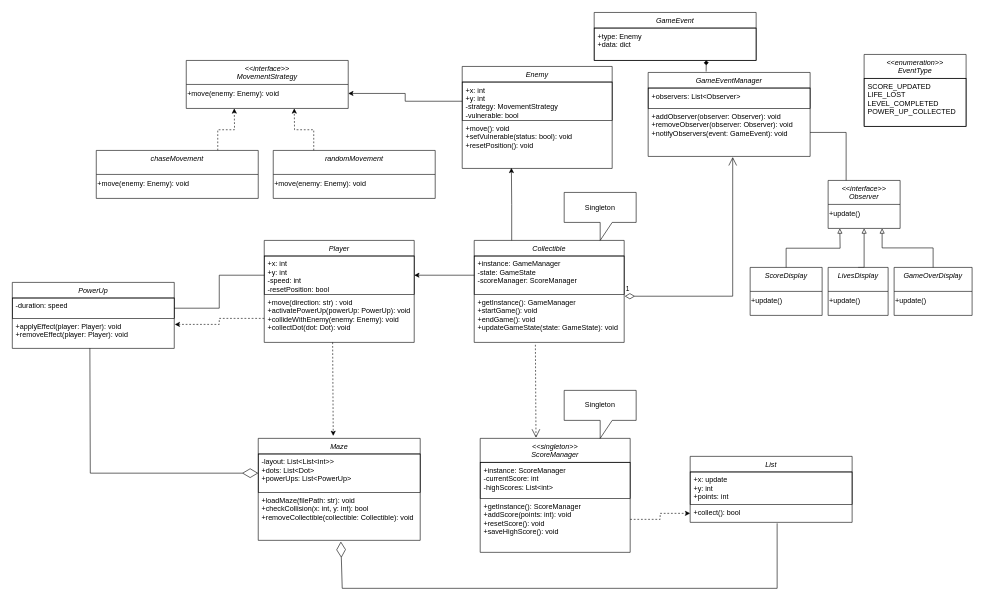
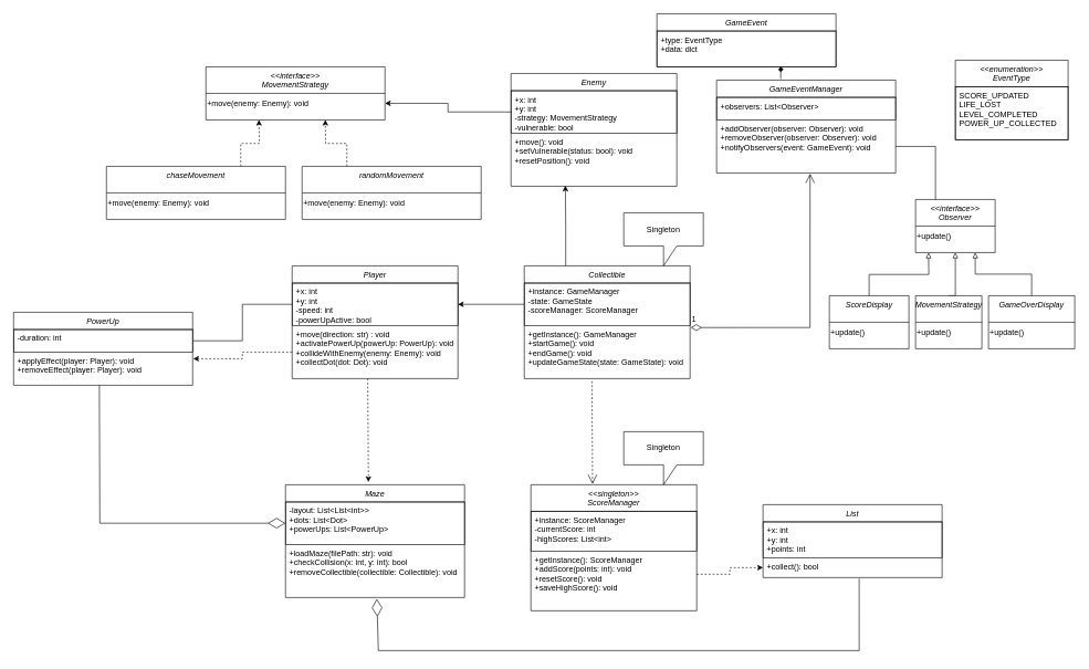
  <mxCell id="0" />
  <mxCell id="1" parent="0" />
  <mxCell id="2" value="Player" style="swimlane;fontStyle=2;align=center;verticalAlign=top;childLayout=stackLayout;horizontal=1;startSize=26;horizontalStack=0;resizeParent=1;resizeLast=0;collapsible=1;marginBottom=0;rounded=0;shadow=0;strokeWidth=1;" vertex="1" parent="1"><mxGeometry x="440" y="400" width="250" height="170" as="geometry"><mxRectangle x="230" y="140" width="160" height="26" as="alternateBounds" /></mxGeometry></mxCell>
- <mxCell id="3" value="+x: int&#10;+y: int&#10;-speed: int&#10;-resetPosition: bool" style="text;align=left;verticalAlign=top;spacingLeft=4;spacingRight=4;overflow=hidden;rotatable=0;points=[[0,0.5],[1,0.5]];portConstraint=eastwest;strokeColor=default;" vertex="1" parent="2"><mxGeometry y="26" width="250" height="64" as="geometry" /></mxCell>
+ <mxCell id="3" value="+x: int&#10;+y: int&#10;-speed: int&#10;-powerUpActive: bool" style="text;align=left;verticalAlign=top;spacingLeft=4;spacingRight=4;overflow=hidden;rotatable=0;points=[[0,0.5],[1,0.5]];portConstraint=eastwest;strokeColor=default;" vertex="1" parent="2"><mxGeometry y="26" width="250" height="64" as="geometry" /></mxCell>
  <mxCell id="4" value="+move(direction: str) : void&#10;+activatePowerUp(powerUp: PowerUp): void&#10;+collideWithEnemy(enemy: Enemy): void&#10;+collectDot(dot: Dot): void" style="text;align=left;verticalAlign=top;spacingLeft=4;spacingRight=4;overflow=hidden;rotatable=0;points=[[0,0.5],[1,0.5]];portConstraint=eastwest;" vertex="1" parent="2"><mxGeometry y="90" width="250" height="80" as="geometry" /></mxCell>
  <mxCell id="5" value="Enemy" style="swimlane;fontStyle=2;align=center;verticalAlign=top;childLayout=stackLayout;horizontal=1;startSize=26;horizontalStack=0;resizeParent=1;resizeLast=0;collapsible=1;marginBottom=0;rounded=0;shadow=0;strokeWidth=1;" vertex="1" parent="1"><mxGeometry x="770" y="110" width="250" height="170" as="geometry"><mxRectangle x="230" y="140" width="160" height="26" as="alternateBounds" /></mxGeometry></mxCell>
  <mxCell id="6" value="+x: int&#10;+y: int&#10;-strategy: MovementStrategy&#10;-vulnerable: bool" style="text;align=left;verticalAlign=top;spacingLeft=4;spacingRight=4;overflow=hidden;rotatable=0;points=[[0,0.5],[1,0.5]];portConstraint=eastwest;strokeColor=default;" vertex="1" parent="5"><mxGeometry y="26" width="250" height="64" as="geometry" /></mxCell>
  <mxCell id="7" value="+move(): void&#10;+setVulnerable(status: bool): void&#10;+resetPosition(): void" style="text;align=left;verticalAlign=top;spacingLeft=4;spacingRight=4;overflow=hidden;rotatable=0;points=[[0,0.5],[1,0.5]];portConstraint=eastwest;" vertex="1" parent="5"><mxGeometry y="90" width="250" height="80" as="geometry" /></mxCell>
  <mxCell id="8" value="Maze" style="swimlane;fontStyle=2;align=center;verticalAlign=top;childLayout=stackLayout;horizontal=1;startSize=26;horizontalStack=0;resizeParent=1;resizeLast=0;collapsible=1;marginBottom=0;rounded=0;shadow=0;strokeWidth=1;" vertex="1" parent="1"><mxGeometry x="430" y="730" width="270" height="170" as="geometry"><mxRectangle x="230" y="140" width="160" height="26" as="alternateBounds" /></mxGeometry></mxCell>
  <mxCell id="9" value="-layout: List&lt;List&lt;int&gt;&gt;&#10;+dots: List&lt;Dot&gt;&#10;+powerUps: List&lt;PowerUp&gt;" style="text;align=left;verticalAlign=top;spacingLeft=4;spacingRight=4;overflow=hidden;rotatable=0;points=[[0,0.5],[1,0.5]];portConstraint=eastwest;strokeColor=default;" vertex="1" parent="8"><mxGeometry y="26" width="270" height="64" as="geometry" /></mxCell>
  <mxCell id="10" value="+loadMaze(filePath: str): void&#10;+checkCollision(x: int, y: int): bool&#10;+removeCollectible(collectible: Collectible): void" style="text;align=left;verticalAlign=top;spacingLeft=4;spacingRight=4;overflow=hidden;rotatable=0;points=[[0,0.5],[1,0.5]];portConstraint=eastwest;" vertex="1" parent="8"><mxGeometry y="90" width="270" height="80" as="geometry" /></mxCell>
  <mxCell id="11" value="List" style="swimlane;fontStyle=2;align=center;verticalAlign=top;childLayout=stackLayout;horizontal=1;startSize=26;horizontalStack=0;resizeParent=1;resizeLast=0;collapsible=1;marginBottom=0;rounded=0;shadow=0;strokeWidth=1;" vertex="1" parent="1"><mxGeometry x="1150" y="760" width="270" height="110" as="geometry"><mxRectangle x="230" y="140" width="160" height="26" as="alternateBounds" /></mxGeometry></mxCell>
- <mxCell id="12" value="+x: update&#10;+y: int&#10;+points: int" style="text;align=left;verticalAlign=top;spacingLeft=4;spacingRight=4;overflow=hidden;rotatable=0;points=[[0,0.5],[1,0.5]];portConstraint=eastwest;strokeColor=default;" vertex="1" parent="11"><mxGeometry y="26" width="270" height="54" as="geometry" /></mxCell>
+ <mxCell id="12" value="+x: int&#10;+y: int&#10;+points: int" style="text;align=left;verticalAlign=top;spacingLeft=4;spacingRight=4;overflow=hidden;rotatable=0;points=[[0,0.5],[1,0.5]];portConstraint=eastwest;strokeColor=default;" vertex="1" parent="11"><mxGeometry y="26" width="270" height="54" as="geometry" /></mxCell>
  <mxCell id="13" value="+collect(): bool" style="text;align=left;verticalAlign=top;spacingLeft=4;spacingRight=4;overflow=hidden;rotatable=0;points=[[0,0.5],[1,0.5]];portConstraint=eastwest;" vertex="1" parent="11"><mxGeometry y="80" width="270" height="30" as="geometry" /></mxCell>
  <mxCell id="14" value="" style="group" vertex="1" connectable="0" parent="1"><mxGeometry x="790" y="320" width="270" height="250" as="geometry" /></mxCell>
  <mxCell id="15" value="Collectible" style="swimlane;fontStyle=2;align=center;verticalAlign=top;childLayout=stackLayout;horizontal=1;startSize=26;horizontalStack=0;resizeParent=1;resizeLast=0;collapsible=1;marginBottom=0;rounded=0;shadow=0;strokeWidth=1;" parent="14" vertex="1"><mxGeometry y="80" width="250" height="170" as="geometry"><mxRectangle x="230" y="140" width="160" height="26" as="alternateBounds" /></mxGeometry></mxCell>
  <mxCell id="16" value="+instance: GameManager&#10;-state: GameState&#10;-scoreManager: ScoreManager" style="text;align=left;verticalAlign=top;spacingLeft=4;spacingRight=4;overflow=hidden;rotatable=0;points=[[0,0.5],[1,0.5]];portConstraint=eastwest;strokeColor=default;" parent="15" vertex="1"><mxGeometry y="26" width="250" height="64" as="geometry" /></mxCell>
  <mxCell id="17" value="+getInstance(): GameManager&#10;+startGame(): void&#10;+endGame(): void&#10;+updateGameState(state: GameState): void" style="text;align=left;verticalAlign=top;spacingLeft=4;spacingRight=4;overflow=hidden;rotatable=0;points=[[0,0.5],[1,0.5]];portConstraint=eastwest;" parent="15" vertex="1"><mxGeometry y="90" width="250" height="80" as="geometry" /></mxCell>
  <mxCell id="18" value="Singleton" style="shape=callout;whiteSpace=wrap;html=1;perimeter=calloutPerimeter;" vertex="1" parent="14"><mxGeometry x="150" width="120" height="80" as="geometry" /></mxCell>
  <mxCell id="19" value="" style="group" vertex="1" connectable="0" parent="1"><mxGeometry x="310" width="315" height="160" as="geometry" y="20" /></mxCell>
  <mxCell id="20" value="&lt;&lt;interface&gt;&gt;&#10;MovementStrategy" style="swimlane;fontStyle=2;align=center;verticalAlign=top;childLayout=stackLayout;horizontal=1;startSize=40;horizontalStack=0;resizeParent=1;resizeLast=0;collapsible=1;marginBottom=0;rounded=0;shadow=0;strokeWidth=1;" vertex="1" parent="19"><mxGeometry y="80" width="270" height="80" as="geometry"><mxRectangle x="230" y="140" width="160" height="26" as="alternateBounds" /></mxGeometry></mxCell>
  <mxCell id="21" value="+move(enemy: Enemy): void" style="text;html=1;align=left;verticalAlign=middle;resizable=0;points=[];autosize=1;strokeColor=none;fillColor=none;" vertex="1" parent="20"><mxGeometry y="40" width="270" height="30" as="geometry" /></mxCell>
  <mxCell id="22" value="" style="group" vertex="1" connectable="0" parent="1"><mxGeometry x="20" y="390" width="320" height="190" as="geometry" /></mxCell>
  <mxCell id="23" value="PowerUp" style="swimlane;fontStyle=2;align=center;verticalAlign=top;childLayout=stackLayout;horizontal=1;startSize=26;horizontalStack=0;resizeParent=1;resizeLast=0;collapsible=1;marginBottom=0;rounded=0;shadow=0;strokeWidth=1;" vertex="1" parent="22"><mxGeometry y="80" width="270" height="110" as="geometry"><mxRectangle x="230" y="140" width="160" height="26" as="alternateBounds" /></mxGeometry></mxCell>
- <mxCell id="24" value="-duration: speed" style="text;align=left;verticalAlign=top;spacingLeft=4;spacingRight=4;overflow=hidden;rotatable=0;points=[[0,0.5],[1,0.5]];portConstraint=eastwest;strokeColor=default;" vertex="1" parent="23"><mxGeometry y="26" width="270" height="34" as="geometry" /></mxCell>
+ <mxCell id="24" value="-duration: int" style="text;align=left;verticalAlign=top;spacingLeft=4;spacingRight=4;overflow=hidden;rotatable=0;points=[[0,0.5],[1,0.5]];portConstraint=eastwest;strokeColor=default;" vertex="1" parent="23"><mxGeometry y="26" width="270" height="34" as="geometry" /></mxCell>
  <mxCell id="25" value="+applyEffect(player: Player): void&#10;+removeEffect(player: Player): void" style="text;align=left;verticalAlign=top;spacingLeft=4;spacingRight=4;overflow=hidden;rotatable=0;points=[[0,0.5],[1,0.5]];portConstraint=eastwest;" vertex="1" parent="23"><mxGeometry y="60" width="270" height="50" as="geometry" /></mxCell>
  <mxCell id="26" value="" style="group" vertex="1" connectable="0" parent="1"><mxGeometry x="1080" y="40" width="310" height="220" as="geometry" /></mxCell>
  <mxCell id="27" value="GameEventManager" style="swimlane;fontStyle=2;align=center;verticalAlign=top;childLayout=stackLayout;horizontal=1;startSize=26;horizontalStack=0;resizeParent=1;resizeLast=0;collapsible=1;marginBottom=0;rounded=0;shadow=0;strokeWidth=1;" vertex="1" parent="26"><mxGeometry y="80" width="270" height="140" as="geometry"><mxRectangle x="230" y="140" width="160" height="26" as="alternateBounds" /></mxGeometry></mxCell>
  <mxCell id="28" value="+observers: List&lt;Observer&gt;" style="text;align=left;verticalAlign=top;spacingLeft=4;spacingRight=4;overflow=hidden;rotatable=0;points=[[0,0.5],[1,0.5]];portConstraint=eastwest;strokeColor=default;" vertex="1" parent="27"><mxGeometry y="26" width="270" height="34" as="geometry" /></mxCell>
  <mxCell id="29" value="+addObserver(observer: Observer): void&#10;+removeObserver(observer: Observer): void&#10;+notifyObservers(event: GameEvent): void" style="text;align=left;verticalAlign=top;spacingLeft=4;spacingRight=4;overflow=hidden;rotatable=0;points=[[0,0.5],[1,0.5]];portConstraint=eastwest;" vertex="1" parent="27"><mxGeometry y="60" width="270" height="80" as="geometry" /></mxCell>
  <mxCell id="30" value="GameEvent" style="swimlane;fontStyle=2;align=center;verticalAlign=top;childLayout=stackLayout;horizontal=1;startSize=26;horizontalStack=0;resizeParent=1;resizeLast=0;collapsible=1;marginBottom=0;rounded=0;shadow=0;strokeWidth=1;" vertex="1" parent="26"><mxGeometry x="-90" y="-20" width="270" height="80" as="geometry"><mxRectangle x="230" y="140" width="160" height="26" as="alternateBounds" /></mxGeometry></mxCell>
- <mxCell id="31" value="+type: Enemy&#10;+data: dict" style="text;align=left;verticalAlign=top;spacingLeft=4;spacingRight=4;overflow=hidden;rotatable=0;points=[[0,0.5],[1,0.5]];portConstraint=eastwest;strokeColor=default;" vertex="1" parent="30"><mxGeometry y="26" width="270" height="54" as="geometry" /></mxCell>
+ <mxCell id="31" value="+type: EventType&#10;+data: dict" style="text;align=left;verticalAlign=top;spacingLeft=4;spacingRight=4;overflow=hidden;rotatable=0;points=[[0,0.5],[1,0.5]];portConstraint=eastwest;strokeColor=default;" vertex="1" parent="30"><mxGeometry y="26" width="270" height="54" as="geometry" /></mxCell>
  <mxCell id="32" value="" style="endArrow=diamond;html=1;rounded=0;entryX=0.692;entryY=0.995;entryDx=0;entryDy=0;entryPerimeter=0;exitX=0.358;exitY=-0.011;exitDx=0;exitDy=0;exitPerimeter=0;" edge="1" parent="26" source="27" target="31"><mxGeometry width="50" height="50" relative="1" as="geometry"><mxPoint x="250" y="360" as="sourcePoint" /><mxPoint x="300" y="310" as="targetPoint" /></mxGeometry></mxCell>
  <mxCell id="33" value="" style="group" vertex="1" connectable="0" parent="1"><mxGeometry x="800" y="650" width="260" height="270" as="geometry" /></mxCell>
  <mxCell id="34" value="&lt;&lt;singleton&gt;&gt;&#10;ScoreManager" style="swimlane;fontStyle=2;align=center;verticalAlign=top;childLayout=stackLayout;horizontal=1;startSize=40;horizontalStack=0;resizeParent=1;resizeLast=0;collapsible=1;marginBottom=0;rounded=0;shadow=0;strokeWidth=1;" vertex="1" parent="33"><mxGeometry y="80" width="250" height="190" as="geometry"><mxRectangle x="230" y="140" width="160" height="26" as="alternateBounds" /></mxGeometry></mxCell>
  <mxCell id="35" value="+instance: ScoreManager&#10;-currentScore: int&#10;-highScores: List&lt;int&gt;" style="text;align=left;verticalAlign=top;spacingLeft=4;spacingRight=4;overflow=hidden;rotatable=0;points=[[0,0.5],[1,0.5]];portConstraint=eastwest;strokeColor=default;" vertex="1" parent="34"><mxGeometry y="40" width="250" height="60" as="geometry" /></mxCell>
  <mxCell id="36" value="+getInstance(): ScoreManager&#10;+addScore(points: int): void&#10;+resetScore(): void&#10;+saveHighScore(): void" style="text;align=left;verticalAlign=top;spacingLeft=4;spacingRight=4;overflow=hidden;rotatable=0;points=[[0,0.5],[1,0.5]];portConstraint=eastwest;" vertex="1" parent="34"><mxGeometry y="100" width="250" height="70" as="geometry" /></mxCell>
  <mxCell id="37" value="Singleton" style="shape=callout;whiteSpace=wrap;html=1;perimeter=calloutPerimeter;" vertex="1" parent="33"><mxGeometry x="140" width="120" height="80" as="geometry" /></mxCell>
  <mxCell id="38" value="" style="endArrow=open;endSize=12;dashed=1;html=1;rounded=0;exitX=0.408;exitY=1.05;exitDx=0;exitDy=0;exitPerimeter=0;entryX=0.372;entryY=-0.006;entryDx=0;entryDy=0;entryPerimeter=0;" edge="1" parent="1" source="17" target="34"><mxGeometry width="160" relative="1" as="geometry"><mxPoint x="850" y="590" as="sourcePoint" /><mxPoint x="1010" y="590" as="targetPoint" /></mxGeometry></mxCell>
  <mxCell id="39" value="1" style="endArrow=open;html=1;endSize=12;startArrow=diamondThin;startSize=14;startFill=0;edgeStyle=orthogonalEdgeStyle;align=left;verticalAlign=bottom;rounded=0;exitX=1.004;exitY=0.038;exitDx=0;exitDy=0;exitPerimeter=0;entryX=0.522;entryY=1.013;entryDx=0;entryDy=0;entryPerimeter=0;" edge="1" parent="1" source="17" target="29"><mxGeometry x="-1" y="3" relative="1" as="geometry"><mxPoint x="1070" y="550" as="sourcePoint" /><mxPoint x="1230" y="550" as="targetPoint" /></mxGeometry></mxCell>
  <mxCell id="40" style="edgeStyle=orthogonalEdgeStyle;rounded=0;orthogonalLoop=1;jettySize=auto;html=1;exitX=0.25;exitY=0;exitDx=0;exitDy=0;entryX=0.328;entryY=0.988;entryDx=0;entryDy=0;entryPerimeter=0;" edge="1" parent="1" source="15" target="7"><mxGeometry relative="1" as="geometry" /></mxCell>
  <mxCell id="41" style="edgeStyle=orthogonalEdgeStyle;rounded=0;orthogonalLoop=1;jettySize=auto;html=1;exitX=0;exitY=0.5;exitDx=0;exitDy=0;entryX=1;entryY=0.5;entryDx=0;entryDy=0;" edge="1" parent="1" source="16" target="3"><mxGeometry relative="1" as="geometry" /></mxCell>
  <mxCell id="42" value="" style="endArrow=classic;html=1;rounded=0;align=center;verticalAlign=bottom;dashed=1;endFill=1;labelBackgroundColor=none;exitX=0.456;exitY=1;exitDx=0;exitDy=0;exitPerimeter=0;entryX=0.463;entryY=-0.024;entryDx=0;entryDy=0;entryPerimeter=0;" edge="1" parent="1" source="4" target="8"><mxGeometry relative="1" as="geometry"><mxPoint x="680" y="670" as="sourcePoint" /><mxPoint x="840" y="670" as="targetPoint" /></mxGeometry></mxCell>
  <mxCell id="43" value="" style="group" vertex="1" connectable="0" parent="1"><mxGeometry x="160" y="170" width="315" height="160" as="geometry" /></mxCell>
  <mxCell id="44" style="edgeStyle=orthogonalEdgeStyle;rounded=0;orthogonalLoop=1;jettySize=auto;html=1;exitX=0.75;exitY=0;exitDx=0;exitDy=0;dashed=1;" edge="1" parent="43" source="45"><mxGeometry relative="1" as="geometry"><mxPoint x="230" y="10" as="targetPoint" /></mxGeometry></mxCell>
  <mxCell id="45" value="chaseMovement" style="swimlane;fontStyle=2;align=center;verticalAlign=top;childLayout=stackLayout;horizontal=1;startSize=40;horizontalStack=0;resizeParent=1;resizeLast=0;collapsible=1;marginBottom=0;rounded=0;shadow=0;strokeWidth=1;" vertex="1" parent="43"><mxGeometry y="80" width="270" height="80" as="geometry"><mxRectangle x="230" y="140" width="160" height="26" as="alternateBounds" /></mxGeometry></mxCell>
  <mxCell id="46" value="+move(enemy: Enemy): void" style="text;html=1;align=left;verticalAlign=middle;resizable=0;points=[];autosize=1;strokeColor=none;fillColor=none;" vertex="1" parent="45"><mxGeometry y="40" width="270" height="30" as="geometry" /></mxCell>
  <mxCell id="47" value="" style="group" vertex="1" connectable="0" parent="1"><mxGeometry x="455" y="170" width="315" height="160" as="geometry" /></mxCell>
  <mxCell id="48" style="edgeStyle=orthogonalEdgeStyle;rounded=0;orthogonalLoop=1;jettySize=auto;html=1;exitX=0.25;exitY=0;exitDx=0;exitDy=0;dashed=1;" edge="1" parent="47" source="49"><mxGeometry relative="1" as="geometry"><mxPoint x="35" y="10" as="targetPoint" /></mxGeometry></mxCell>
  <mxCell id="49" value="randomMovement" style="swimlane;fontStyle=2;align=center;verticalAlign=top;childLayout=stackLayout;horizontal=1;startSize=40;horizontalStack=0;resizeParent=1;resizeLast=0;collapsible=1;marginBottom=0;rounded=0;shadow=0;strokeWidth=1;" vertex="1" parent="47"><mxGeometry y="80" width="270" height="80" as="geometry"><mxRectangle x="230" y="140" width="160" height="26" as="alternateBounds" /></mxGeometry></mxCell>
  <mxCell id="50" value="+move(enemy: Enemy): void" style="text;html=1;align=left;verticalAlign=middle;resizable=0;points=[];autosize=1;strokeColor=none;fillColor=none;" vertex="1" parent="49"><mxGeometry y="40" width="270" height="30" as="geometry" /></mxCell>
  <mxCell id="51" style="edgeStyle=orthogonalEdgeStyle;rounded=0;orthogonalLoop=1;jettySize=auto;html=1;exitX=0;exitY=0.5;exitDx=0;exitDy=0;" edge="1" parent="1" source="6" target="21"><mxGeometry relative="1" as="geometry" /></mxCell>
  <mxCell id="52" style="edgeStyle=orthogonalEdgeStyle;rounded=0;orthogonalLoop=1;jettySize=auto;html=1;exitX=1;exitY=0.5;exitDx=0;exitDy=0;entryX=0;entryY=0.5;entryDx=0;entryDy=0;dashed=1;" edge="1" parent="1" source="36" target="13"><mxGeometry relative="1" as="geometry" /></mxCell>
  <mxCell id="53" style="edgeStyle=orthogonalEdgeStyle;rounded=0;orthogonalLoop=1;jettySize=auto;html=1;exitX=0;exitY=0.5;exitDx=0;exitDy=0;entryX=1.003;entryY=0.2;entryDx=0;entryDy=0;entryPerimeter=0;dashed=1;" edge="1" parent="1" source="4" target="25"><mxGeometry relative="1" as="geometry" /></mxCell>
  <mxCell id="54" style="edgeStyle=orthogonalEdgeStyle;rounded=0;orthogonalLoop=1;jettySize=auto;html=1;exitX=1;exitY=0.5;exitDx=0;exitDy=0;entryX=0;entryY=0.5;entryDx=0;entryDy=0;endArrow=none;" edge="1" parent="1" source="24" target="3"><mxGeometry relative="1" as="geometry" /></mxCell>
  <mxCell id="55" value="" style="endArrow=diamondThin;endFill=0;endSize=24;html=1;rounded=0;entryX=0.51;entryY=1.026;entryDx=0;entryDy=0;entryPerimeter=0;exitX=0.537;exitY=1.053;exitDx=0;exitDy=0;exitPerimeter=0;" edge="1" parent="1" source="13" target="10"><mxGeometry width="160" relative="1" as="geometry"><mxPoint x="1130" y="970" as="sourcePoint" /><mxPoint x="615" y="1040" as="targetPoint" /><Array as="points"><mxPoint x="1295" y="980" /><mxPoint x="570" y="980" /></Array></mxGeometry></mxCell>
  <mxCell id="56" value="" style="endArrow=diamondThin;endFill=0;endSize=24;html=1;rounded=0;entryX=0;entryY=0.5;entryDx=0;entryDy=0;exitX=0.479;exitY=0.995;exitDx=0;exitDy=0;exitPerimeter=0;" edge="1" parent="1" source="25" target="9"><mxGeometry width="160" relative="1" as="geometry"><mxPoint x="340" y="580" as="sourcePoint" /><mxPoint x="500" y="580" as="targetPoint" /><Array as="points"><mxPoint x="150" y="788" /></Array></mxGeometry></mxCell>
  <mxCell id="57" value="&lt;&lt;interface&gt;&gt;&#10;Observer" style="swimlane;fontStyle=2;align=center;verticalAlign=top;childLayout=stackLayout;horizontal=1;startSize=40;horizontalStack=0;resizeParent=1;resizeLast=0;collapsible=1;marginBottom=0;rounded=0;shadow=0;strokeWidth=1;" vertex="1" parent="1"><mxGeometry x="1380" y="300" width="120" height="80" as="geometry"><mxRectangle x="230" y="140" width="160" height="26" as="alternateBounds" /></mxGeometry></mxCell>
  <mxCell id="58" value="+update()" style="text;html=1;align=left;verticalAlign=middle;resizable=0;points=[];autosize=1;strokeColor=none;fillColor=none;" vertex="1" parent="57"><mxGeometry y="40" width="120" height="30" as="geometry" /></mxCell>
  <mxCell id="59" value="&lt;&lt;enumeration&gt;&gt;&#10;EventType" style="swimlane;fontStyle=2;align=center;verticalAlign=top;childLayout=stackLayout;horizontal=1;startSize=40;horizontalStack=0;resizeParent=1;resizeLast=0;collapsible=1;marginBottom=0;rounded=0;shadow=0;strokeWidth=1;" vertex="1" parent="1"><mxGeometry x="1440" y="90" width="170" height="120" as="geometry"><mxRectangle x="230" y="140" width="160" height="26" as="alternateBounds" /></mxGeometry></mxCell>
  <mxCell id="60" value="SCORE_UPDATED&#10;LIFE_LOST&#10;LEVEL_COMPLETED&#10;POWER_UP_COLLECTED" style="text;align=left;verticalAlign=top;spacingLeft=4;spacingRight=4;overflow=hidden;rotatable=0;points=[[0,0.5],[1,0.5]];portConstraint=eastwest;strokeColor=default;" vertex="1" parent="59"><mxGeometry y="40" width="170" height="80" as="geometry" /></mxCell>
  <mxCell id="61" value="ScoreDisplay" style="swimlane;fontStyle=2;align=center;verticalAlign=top;childLayout=stackLayout;horizontal=1;startSize=40;horizontalStack=0;resizeParent=1;resizeLast=0;collapsible=1;marginBottom=0;rounded=0;shadow=0;strokeWidth=1;" vertex="1" parent="1"><mxGeometry x="1250" y="445" width="120" height="80" as="geometry"><mxRectangle x="230" y="140" width="160" height="26" as="alternateBounds" /></mxGeometry></mxCell>
  <mxCell id="62" value="+update()" style="text;html=1;align=left;verticalAlign=middle;resizable=0;points=[];autosize=1;strokeColor=none;fillColor=none;" vertex="1" parent="61"><mxGeometry y="40" width="120" height="30" as="geometry" /></mxCell>
  <mxCell id="63" style="edgeStyle=orthogonalEdgeStyle;rounded=0;orthogonalLoop=1;jettySize=auto;html=1;exitX=0.5;exitY=0;exitDx=0;exitDy=0;endArrow=block;endFill=0;entryX=0.5;entryY=1;entryDx=0;entryDy=0;" edge="1" parent="1" source="64" target="57"><mxGeometry relative="1" as="geometry"><mxPoint x="1500" y="380" as="targetPoint" /><Array as="points"><mxPoint x="1440" y="445" /></Array></mxGeometry></mxCell>
- <mxCell id="64" value="LivesDisplay" style="swimlane;fontStyle=2;align=center;verticalAlign=top;childLayout=stackLayout;horizontal=1;startSize=40;horizontalStack=0;resizeParent=1;resizeLast=0;collapsible=1;marginBottom=0;rounded=0;shadow=0;strokeWidth=1;" vertex="1" parent="1"><mxGeometry x="1380" y="445" width="100" height="80" as="geometry"><mxRectangle x="230" y="140" width="160" height="26" as="alternateBounds" /></mxGeometry></mxCell>
+ <mxCell id="64" value="MovementStrategy" style="swimlane;fontStyle=2;align=center;verticalAlign=top;childLayout=stackLayout;horizontal=1;startSize=40;horizontalStack=0;resizeParent=1;resizeLast=0;collapsible=1;marginBottom=0;rounded=0;shadow=0;strokeWidth=1;" vertex="1" parent="1"><mxGeometry x="1380" y="445" width="100" height="80" as="geometry"><mxRectangle x="230" y="140" width="160" height="26" as="alternateBounds" /></mxGeometry></mxCell>
  <mxCell id="65" value="+update()" style="text;html=1;align=left;verticalAlign=middle;resizable=0;points=[];autosize=1;strokeColor=none;fillColor=none;" vertex="1" parent="64"><mxGeometry y="40" width="100" height="30" as="geometry" /></mxCell>
  <mxCell id="66" value="GameOverDisplay" style="swimlane;fontStyle=2;align=center;verticalAlign=top;childLayout=stackLayout;horizontal=1;startSize=40;horizontalStack=0;resizeParent=1;resizeLast=0;collapsible=1;marginBottom=0;rounded=0;shadow=0;strokeWidth=1;" vertex="1" parent="1"><mxGeometry x="1490" y="445" width="130" height="80" as="geometry"><mxRectangle x="230" y="140" width="160" height="26" as="alternateBounds" /></mxGeometry></mxCell>
  <mxCell id="67" value="+update()" style="text;html=1;align=left;verticalAlign=middle;resizable=0;points=[];autosize=1;strokeColor=none;fillColor=none;" vertex="1" parent="66"><mxGeometry y="40" width="130" height="30" as="geometry" /></mxCell>
  <mxCell id="68" style="edgeStyle=orthogonalEdgeStyle;rounded=0;orthogonalLoop=1;jettySize=auto;html=1;exitX=1;exitY=0.5;exitDx=0;exitDy=0;entryX=0.25;entryY=0;entryDx=0;entryDy=0;endArrow=none;endFill=0;" edge="1" parent="1" source="29" target="57"><mxGeometry relative="1" as="geometry" /></mxCell>
  <mxCell id="69" style="edgeStyle=orthogonalEdgeStyle;rounded=0;orthogonalLoop=1;jettySize=auto;html=1;exitX=0.5;exitY=0;exitDx=0;exitDy=0;endArrow=block;endFill=0;" edge="1" parent="1" source="61"><mxGeometry relative="1" as="geometry"><mxPoint x="1399.5" y="380" as="targetPoint" /><mxPoint x="1359.5" y="435" as="sourcePoint" /></mxGeometry></mxCell>
  <mxCell id="70" style="edgeStyle=orthogonalEdgeStyle;rounded=0;orthogonalLoop=1;jettySize=auto;html=1;exitX=0.5;exitY=0;exitDx=0;exitDy=0;endArrow=block;endFill=0;entryX=0.75;entryY=1;entryDx=0;entryDy=0;" edge="1" parent="1" source="66" target="57"><mxGeometry relative="1" as="geometry"><mxPoint x="1799.5" y="390" as="targetPoint" /><mxPoint x="1740" y="455" as="sourcePoint" /></mxGeometry></mxCell>
